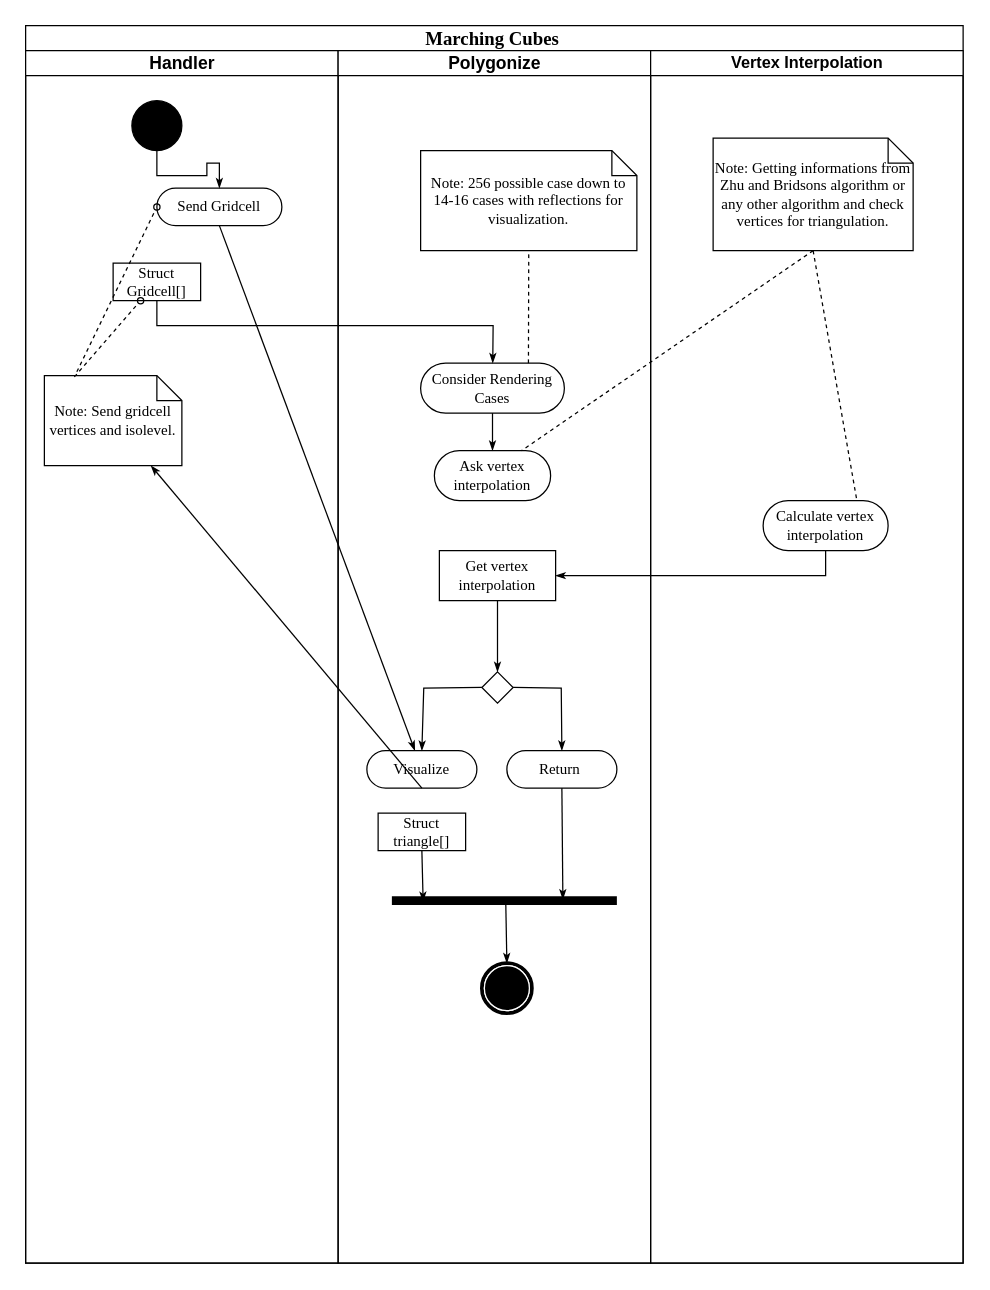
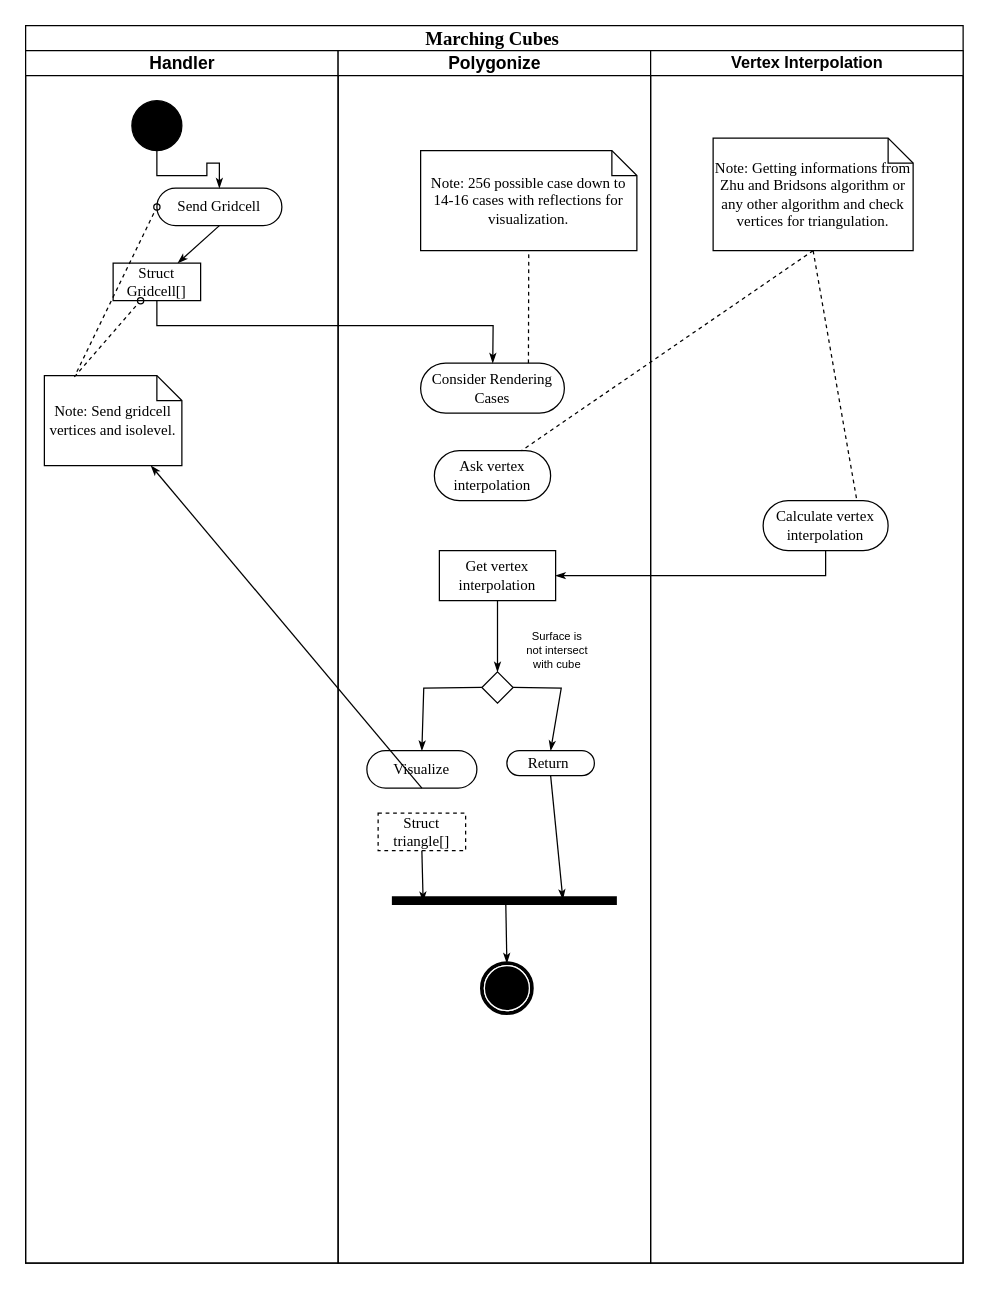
  <mxCell id="0" />
  <mxCell id="1" parent="0" />
  <mxCell id="2" value="&lt;font style=&quot;font-size: 15px&quot;&gt;Marching Cubes&amp;nbsp;&lt;/font&gt;" style="swimlane;html=1;childLayout=stackLayout;startSize=20;rounded=0;shadow=0;comic=0;labelBackgroundColor=none;strokeWidth=1;fontFamily=Verdana;fontSize=12;align=center;" parent="1" vertex="1"><mxGeometry x="20" y="20" width="750" height="990" as="geometry" /></mxCell>
  <mxCell id="3" value="&lt;font style=&quot;font-size: 14px&quot;&gt;Handler&lt;/font&gt;" style="swimlane;html=1;startSize=20;" parent="2" vertex="1"><mxGeometry y="20" width="250" height="970" as="geometry" /></mxCell>
- <mxCell id="4" style="edgeStyle=none;rounded=0;html=1;labelBackgroundColor=none;startArrow=none;startFill=0;startSize=5;endArrow=classicThin;endFill=1;endSize=5;jettySize=auto;orthogonalLoop=1;strokeWidth=1;fontFamily=Verdana;fontSize=12;exitX=0.5;exitY=1;exitDx=0;exitDy=0;" parent="3" source="7" target="20" edge="1"><mxGeometry relative="1" as="geometry"><mxPoint x="148.75" y="250" as="sourcePoint" /></mxGeometry></mxCell>
+ <mxCell id="4" style="edgeStyle=none;rounded=0;html=1;labelBackgroundColor=none;startArrow=none;startFill=0;startSize=5;endArrow=classicThin;endFill=1;endSize=5;jettySize=auto;orthogonalLoop=1;strokeWidth=1;fontFamily=Verdana;fontSize=12;exitX=0.5;exitY=1;exitDx=0;exitDy=0;" parent="3" source="7" target="5" edge="1"><mxGeometry relative="1" as="geometry"><mxPoint x="148.75" y="250" as="sourcePoint" /></mxGeometry></mxCell>
  <mxCell id="5" value="Struct Gridcell[]" style="rounded=0;whiteSpace=wrap;html=1;shadow=0;comic=0;labelBackgroundColor=none;strokeWidth=1;fontFamily=Verdana;fontSize=12;align=center;arcSize=50;" parent="3" vertex="1"><mxGeometry x="70" y="170" width="70" height="30" as="geometry" /></mxCell>
  <mxCell id="6" value="" style="ellipse;whiteSpace=wrap;html=1;rounded=0;shadow=0;comic=0;labelBackgroundColor=none;strokeWidth=1;fillColor=#000000;fontFamily=Verdana;fontSize=12;align=center;" parent="3" vertex="1"><mxGeometry x="85" y="40" width="40" height="40" as="geometry" /></mxCell>
  <mxCell id="7" value="Send Gridcell" style="rounded=1;whiteSpace=wrap;html=1;shadow=0;comic=0;labelBackgroundColor=none;strokeWidth=1;fontFamily=Verdana;fontSize=12;align=center;arcSize=50;" parent="3" vertex="1"><mxGeometry x="105" y="110" width="100" height="30" as="geometry" /></mxCell>
  <mxCell id="8" style="edgeStyle=orthogonalEdgeStyle;rounded=0;html=1;labelBackgroundColor=none;startArrow=none;startFill=0;startSize=5;endArrow=classicThin;endFill=1;endSize=5;jettySize=auto;orthogonalLoop=1;strokeWidth=1;fontFamily=Verdana;fontSize=12" parent="3" source="6" target="7" edge="1"><mxGeometry relative="1" as="geometry" /></mxCell>
  <mxCell id="9" value="Note: Send gridcell vertices and isolevel." style="shape=note;whiteSpace=wrap;html=1;rounded=0;shadow=0;comic=0;labelBackgroundColor=none;strokeWidth=1;fontFamily=Verdana;fontSize=12;align=center;size=20;" parent="3" vertex="1"><mxGeometry x="15" y="260" width="110" height="72" as="geometry" /></mxCell>
  <mxCell id="10" style="edgeStyle=none;rounded=0;html=1;labelBackgroundColor=none;startArrow=none;startFill=0;startSize=5;endArrow=oval;endFill=0;endSize=5;jettySize=auto;orthogonalLoop=1;strokeWidth=1;fontFamily=Verdana;fontSize=12;dashed=1;entryX=0;entryY=0.5;entryDx=0;entryDy=0;exitX=0.236;exitY=-0.042;exitDx=0;exitDy=0;exitPerimeter=0;" parent="3" source="9" target="7" edge="1"><mxGeometry relative="1" as="geometry"><mxPoint x="90" y="230.102" as="targetPoint" /><mxPoint x="40" y="250" as="sourcePoint" /></mxGeometry></mxCell>
  <mxCell id="11" style="edgeStyle=none;rounded=0;html=1;dashed=1;labelBackgroundColor=none;startArrow=none;startFill=0;startSize=5;endArrow=oval;endFill=0;endSize=5;jettySize=auto;orthogonalLoop=1;strokeWidth=1;fontFamily=Verdana;fontSize=12;exitX=0.218;exitY=0.014;exitDx=0;exitDy=0;exitPerimeter=0;" parent="3" source="9" target="5" edge="1"><mxGeometry relative="1" as="geometry" /></mxCell>
  <mxCell id="12" value="&lt;font style=&quot;font-size: 14px&quot;&gt;Polygonize&lt;/font&gt;" style="swimlane;html=1;startSize=20;" parent="2" vertex="1"><mxGeometry x="250" y="20" width="250" height="970" as="geometry" /></mxCell>
  <mxCell id="13" value="Consider Rendering Cases" style="rounded=1;whiteSpace=wrap;html=1;shadow=0;comic=0;labelBackgroundColor=none;strokeWidth=1;fontFamily=Verdana;fontSize=12;align=center;arcSize=50;" parent="12" vertex="1"><mxGeometry x="66" y="250" width="115" height="40" as="geometry" /></mxCell>
  <mxCell id="14" value="" style="rhombus;whiteSpace=wrap;html=1;strokeWidth=1;" parent="12" vertex="1"><mxGeometry x="115" y="496.97" width="25" height="25" as="geometry" /></mxCell>
+ <mxCell id="15" value="&lt;font style=&quot;font-size: 9px;&quot;&gt;Surface is not intersect with cube&lt;/font&gt;" style="text;html=1;strokeColor=none;fillColor=none;align=center;verticalAlign=middle;whiteSpace=wrap;rounded=0;fontSize=9;" parent="12" vertex="1"><mxGeometry x="148.5" y="460" width="53" height="40" as="geometry" /></mxCell>
  <mxCell id="16" value="Ask vertex interpolation" style="rounded=1;whiteSpace=wrap;html=1;shadow=0;comic=0;labelBackgroundColor=none;strokeWidth=1;fontFamily=Verdana;fontSize=12;align=center;arcSize=50;" parent="12" vertex="1"><mxGeometry x="77" y="320" width="93" height="40" as="geometry" /></mxCell>
- <mxCell id="17" style="edgeStyle=none;rounded=0;html=1;labelBackgroundColor=none;startArrow=none;startFill=0;startSize=5;endArrow=classicThin;endFill=1;endSize=5;jettySize=auto;orthogonalLoop=1;strokeWidth=1;fontFamily=Verdana;fontSize=12;entryX=0.5;entryY=0;entryDx=0;entryDy=0;exitX=0.5;exitY=1;exitDx=0;exitDy=0;" parent="12" source="13" target="16" edge="1"><mxGeometry relative="1" as="geometry"><mxPoint x="-100" y="198.241" as="sourcePoint" /><mxPoint x="85" y="215.37" as="targetPoint" /></mxGeometry></mxCell>
  <mxCell id="18" value="Get vertex interpolation" style="whiteSpace=wrap;html=1;shadow=0;comic=0;labelBackgroundColor=none;strokeWidth=1;fontFamily=Verdana;fontSize=12;align=center;arcSize=50;rounded=0;" parent="12" vertex="1"><mxGeometry x="81" y="400" width="93" height="40" as="geometry" /></mxCell>
  <mxCell id="19" style="edgeStyle=none;rounded=0;html=1;labelBackgroundColor=none;startArrow=none;startFill=0;startSize=5;endArrow=classicThin;endFill=1;endSize=5;jettySize=auto;orthogonalLoop=1;strokeWidth=1;fontFamily=Verdana;fontSize=12;entryX=0.5;entryY=0;entryDx=0;entryDy=0;exitX=0.5;exitY=1;exitDx=0;exitDy=0;" parent="12" source="18" target="14" edge="1"><mxGeometry relative="1" as="geometry"><mxPoint x="350" y="420" as="sourcePoint" /><mxPoint x="125.9" y="350.14" as="targetPoint" /></mxGeometry></mxCell>
  <mxCell id="20" value="Visualize" style="rounded=1;whiteSpace=wrap;html=1;shadow=0;comic=0;labelBackgroundColor=none;strokeWidth=1;fontFamily=Verdana;fontSize=12;align=center;arcSize=50;" parent="12" vertex="1"><mxGeometry x="23" y="560" width="88" height="30" as="geometry" /></mxCell>
- <mxCell id="21" value="Return&amp;nbsp;" style="rounded=1;whiteSpace=wrap;html=1;shadow=0;comic=0;labelBackgroundColor=none;strokeWidth=1;fontFamily=Verdana;fontSize=12;align=center;arcSize=50;" parent="12" vertex="1"><mxGeometry x="135" y="560" width="88" height="30" as="geometry" /></mxCell>
+ <mxCell id="21" value="Return&amp;nbsp;" style="rounded=1;whiteSpace=wrap;html=1;shadow=0;comic=0;labelBackgroundColor=none;strokeWidth=1;fontFamily=Verdana;fontSize=12;align=center;arcSize=50;" parent="12" vertex="1"><mxGeometry x="135" y="560" width="70" height="20" as="geometry" /></mxCell>
  <mxCell id="22" style="edgeStyle=none;rounded=0;html=1;labelBackgroundColor=none;startArrow=none;startFill=0;startSize=5;endArrow=classicThin;endFill=1;endSize=5;jettySize=auto;orthogonalLoop=1;strokeWidth=1;fontFamily=Verdana;fontSize=12;exitX=0;exitY=0.5;exitDx=0;exitDy=0;entryX=0.5;entryY=0;entryDx=0;entryDy=0;" parent="12" source="14" target="20" edge="1"><mxGeometry relative="1" as="geometry"><mxPoint x="108.5" y="510" as="sourcePoint" /><mxPoint x="68.5" y="550" as="targetPoint" /><Array as="points"><mxPoint x="68.5" y="510" /></Array></mxGeometry></mxCell>
  <mxCell id="23" style="edgeStyle=none;rounded=0;html=1;labelBackgroundColor=none;startArrow=none;startFill=0;startSize=5;endArrow=classicThin;endFill=1;endSize=5;jettySize=auto;orthogonalLoop=1;strokeWidth=1;fontFamily=Verdana;fontSize=12;exitX=1;exitY=0.5;exitDx=0;exitDy=0;entryX=0.5;entryY=0;entryDx=0;entryDy=0;" parent="12" source="14" target="21" edge="1"><mxGeometry relative="1" as="geometry"><mxPoint x="118.5" y="520" as="sourcePoint" /><mxPoint x="178.5" y="550" as="targetPoint" /><Array as="points"><mxPoint x="178.5" y="510" /></Array></mxGeometry></mxCell>
  <mxCell id="24" value="" style="shape=mxgraph.bpmn.shape;html=1;verticalLabelPosition=bottom;labelBackgroundColor=#ffffff;verticalAlign=top;perimeter=ellipsePerimeter;outline=end;symbol=terminate;rounded=0;shadow=0;comic=0;strokeWidth=1;fontFamily=Verdana;fontSize=12;align=center;" parent="12" vertex="1"><mxGeometry x="115" y="730" width="40" height="40" as="geometry" /></mxCell>
  <mxCell id="25" value="" style="line;strokeWidth=7;fillColor=none;align=left;verticalAlign=middle;spacingTop=-1;spacingLeft=3;spacingRight=3;rotatable=0;labelPosition=right;points=[];portConstraint=eastwest;" parent="12" vertex="1"><mxGeometry x="43" y="670" width="180" height="20" as="geometry" /></mxCell>
  <mxCell id="26" style="edgeStyle=none;rounded=0;html=1;labelBackgroundColor=none;startArrow=none;startFill=0;startSize=5;endArrow=classicThin;endFill=1;endSize=5;jettySize=auto;orthogonalLoop=1;strokeWidth=1;fontFamily=Verdana;fontSize=12;exitX=0.506;exitY=0.479;exitDx=0;exitDy=0;exitPerimeter=0;entryX=0.5;entryY=0;entryDx=0;entryDy=0;" parent="12" source="25" target="24" edge="1"><mxGeometry relative="1" as="geometry"><mxPoint x="137" y="670" as="sourcePoint" /><mxPoint x="138" y="720" as="targetPoint" /></mxGeometry></mxCell>
  <mxCell id="27" style="edgeStyle=none;rounded=0;html=1;labelBackgroundColor=none;startArrow=none;startFill=0;startSize=5;endArrow=classicThin;endFill=1;endSize=5;jettySize=auto;orthogonalLoop=1;strokeWidth=1;fontFamily=Verdana;fontSize=12;exitX=0.5;exitY=1;exitDx=0;exitDy=0;entryX=0.76;entryY=0.45;entryDx=0;entryDy=0;entryPerimeter=0;" parent="12" source="21" target="25" edge="1"><mxGeometry relative="1" as="geometry"><mxPoint x="155.58" y="669.58" as="sourcePoint" /><mxPoint x="155" y="750" as="targetPoint" /></mxGeometry></mxCell>
- <mxCell id="28" value="Struct triangle[]" style="rounded=0;whiteSpace=wrap;html=1;shadow=0;comic=0;labelBackgroundColor=none;strokeWidth=1;fontFamily=Verdana;fontSize=12;align=center;arcSize=50;" parent="12" vertex="1"><mxGeometry x="32" y="610" width="70" height="30" as="geometry" /></mxCell>
+ <mxCell id="28" value="Struct triangle[]" style="rounded=0;whiteSpace=wrap;html=1;shadow=0;comic=0;labelBackgroundColor=none;strokeWidth=1;fontFamily=Verdana;fontSize=12;align=center;arcSize=50;dashed=1;" parent="12" vertex="1"><mxGeometry x="32" y="610" width="70" height="30" as="geometry" /></mxCell>
  <mxCell id="29" style="edgeStyle=none;rounded=0;html=1;labelBackgroundColor=none;startArrow=none;startFill=0;startSize=5;endArrow=classicThin;endFill=1;endSize=5;jettySize=auto;orthogonalLoop=1;strokeWidth=1;fontFamily=Verdana;fontSize=12;exitX=0.5;exitY=1;exitDx=0;exitDy=0;" parent="12" source="20" target="9" edge="1"><mxGeometry relative="1" as="geometry"><mxPoint x="44.58" y="669.58" as="sourcePoint" /><mxPoint x="44" y="750" as="targetPoint" /></mxGeometry></mxCell>
  <mxCell id="30" style="edgeStyle=none;rounded=0;html=1;labelBackgroundColor=none;startArrow=none;startFill=0;startSize=5;endArrow=classicThin;endFill=1;endSize=5;jettySize=auto;orthogonalLoop=1;strokeWidth=1;fontFamily=Verdana;fontSize=12;exitX=0.5;exitY=1;exitDx=0;exitDy=0;entryX=0.139;entryY=0.545;entryDx=0;entryDy=0;entryPerimeter=0;" parent="12" source="28" target="25" edge="1"><mxGeometry relative="1" as="geometry"><mxPoint x="77" y="600" as="sourcePoint" /><mxPoint x="77" y="620" as="targetPoint" /></mxGeometry></mxCell>
  <mxCell id="31" value="" style="endArrow=none;dashed=1;html=1;entryX=0.5;entryY=1;entryDx=0;entryDy=0;entryPerimeter=0;exitX=0.75;exitY=0;exitDx=0;exitDy=0;" parent="12" target="32" edge="1" source="13"><mxGeometry width="50" height="50" relative="1" as="geometry"><mxPoint x="173" y="190" as="sourcePoint" /><mxPoint x="223" y="140" as="targetPoint" /></mxGeometry></mxCell>
  <mxCell id="32" value="Note: 256 possible case down to 14-16 cases with reflections for visualization." style="shape=note;whiteSpace=wrap;html=1;rounded=0;shadow=0;comic=0;labelBackgroundColor=none;strokeWidth=1;fontFamily=Verdana;fontSize=12;align=center;size=20;" parent="12" vertex="1"><mxGeometry x="66" y="80" width="173" height="80" as="geometry" /></mxCell>
  <mxCell id="33" value="&lt;pre style=&quot;line-height: 15.6px ; font-family: &amp;#34;courier&amp;#34; , monospace ; font-weight: 400&quot;&gt;&lt;span style=&quot;font-family: &amp;#34;helvetica&amp;#34; ; font-weight: 700 ; white-space: nowrap ; background-color: rgb(255 , 255 , 255)&quot;&gt;&lt;font style=&quot;font-size: 13px&quot;&gt;Vertex Interpolation&lt;/font&gt;&lt;/span&gt;&lt;font size=&quot;2&quot; style=&quot;background-color: rgb(255 , 255 , 255)&quot;&gt;&lt;br&gt;&lt;/font&gt;&lt;/pre&gt;" style="swimlane;html=1;startSize=20;" parent="2" vertex="1"><mxGeometry x="500" y="20" width="250" height="970" as="geometry" /></mxCell>
  <mxCell id="34" value="Calculate vertex interpolation" style="rounded=1;whiteSpace=wrap;html=1;shadow=0;comic=0;labelBackgroundColor=none;strokeWidth=1;fontFamily=Verdana;fontSize=12;align=center;arcSize=50;" parent="33" vertex="1"><mxGeometry x="90" y="360" width="100" height="40" as="geometry" /></mxCell>
  <mxCell id="35" value="Note: Getting informations from Zhu and Bridsons algorithm or any other algorithm and check vertices for triangulation." style="shape=note;whiteSpace=wrap;html=1;rounded=0;shadow=0;comic=0;labelBackgroundColor=none;strokeWidth=1;fontFamily=Verdana;fontSize=12;align=center;size=20;" parent="33" vertex="1"><mxGeometry x="50" y="70" width="160" height="90" as="geometry" /></mxCell>
  <mxCell id="36" value="" style="endArrow=none;dashed=1;html=1;exitX=0.5;exitY=1;exitDx=0;exitDy=0;exitPerimeter=0;entryX=0.75;entryY=0;entryDx=0;entryDy=0;" parent="33" source="35" target="34" edge="1"><mxGeometry width="50" height="50" relative="1" as="geometry"><mxPoint x="110" y="430" as="sourcePoint" /><mxPoint x="160" y="380" as="targetPoint" /></mxGeometry></mxCell>
  <mxCell id="37" style="edgeStyle=none;rounded=0;html=1;labelBackgroundColor=none;startArrow=none;startFill=0;startSize=5;endArrow=classicThin;endFill=1;endSize=5;jettySize=auto;orthogonalLoop=1;strokeWidth=1;fontFamily=Verdana;fontSize=12" parent="2" source="5" target="13" edge="1"><mxGeometry relative="1" as="geometry"><Array as="points"><mxPoint x="105" y="240" /><mxPoint x="374" y="240" /></Array></mxGeometry></mxCell>
  <mxCell id="38" style="edgeStyle=none;rounded=0;html=1;labelBackgroundColor=none;startArrow=none;startFill=0;startSize=5;endArrow=classicThin;endFill=1;endSize=5;jettySize=auto;orthogonalLoop=1;strokeWidth=1;fontFamily=Verdana;fontSize=12;entryX=1;entryY=0.5;entryDx=0;entryDy=0;" parent="2" target="18" edge="1"><mxGeometry relative="1" as="geometry"><mxPoint x="640" y="420" as="sourcePoint" /><mxPoint x="379.5" y="465" as="targetPoint" /><Array as="points"><mxPoint x="640" y="440" /></Array></mxGeometry></mxCell>
  <mxCell id="39" value="" style="endArrow=none;dashed=1;html=1;exitX=0.5;exitY=1;exitDx=0;exitDy=0;exitPerimeter=0;entryX=0.75;entryY=0;entryDx=0;entryDy=0;" parent="2" target="16" edge="1" source="35"><mxGeometry width="50" height="50" relative="1" as="geometry"><mxPoint x="640" y="480" as="sourcePoint" /><mxPoint x="430" y="330" as="targetPoint" /></mxGeometry></mxCell>
